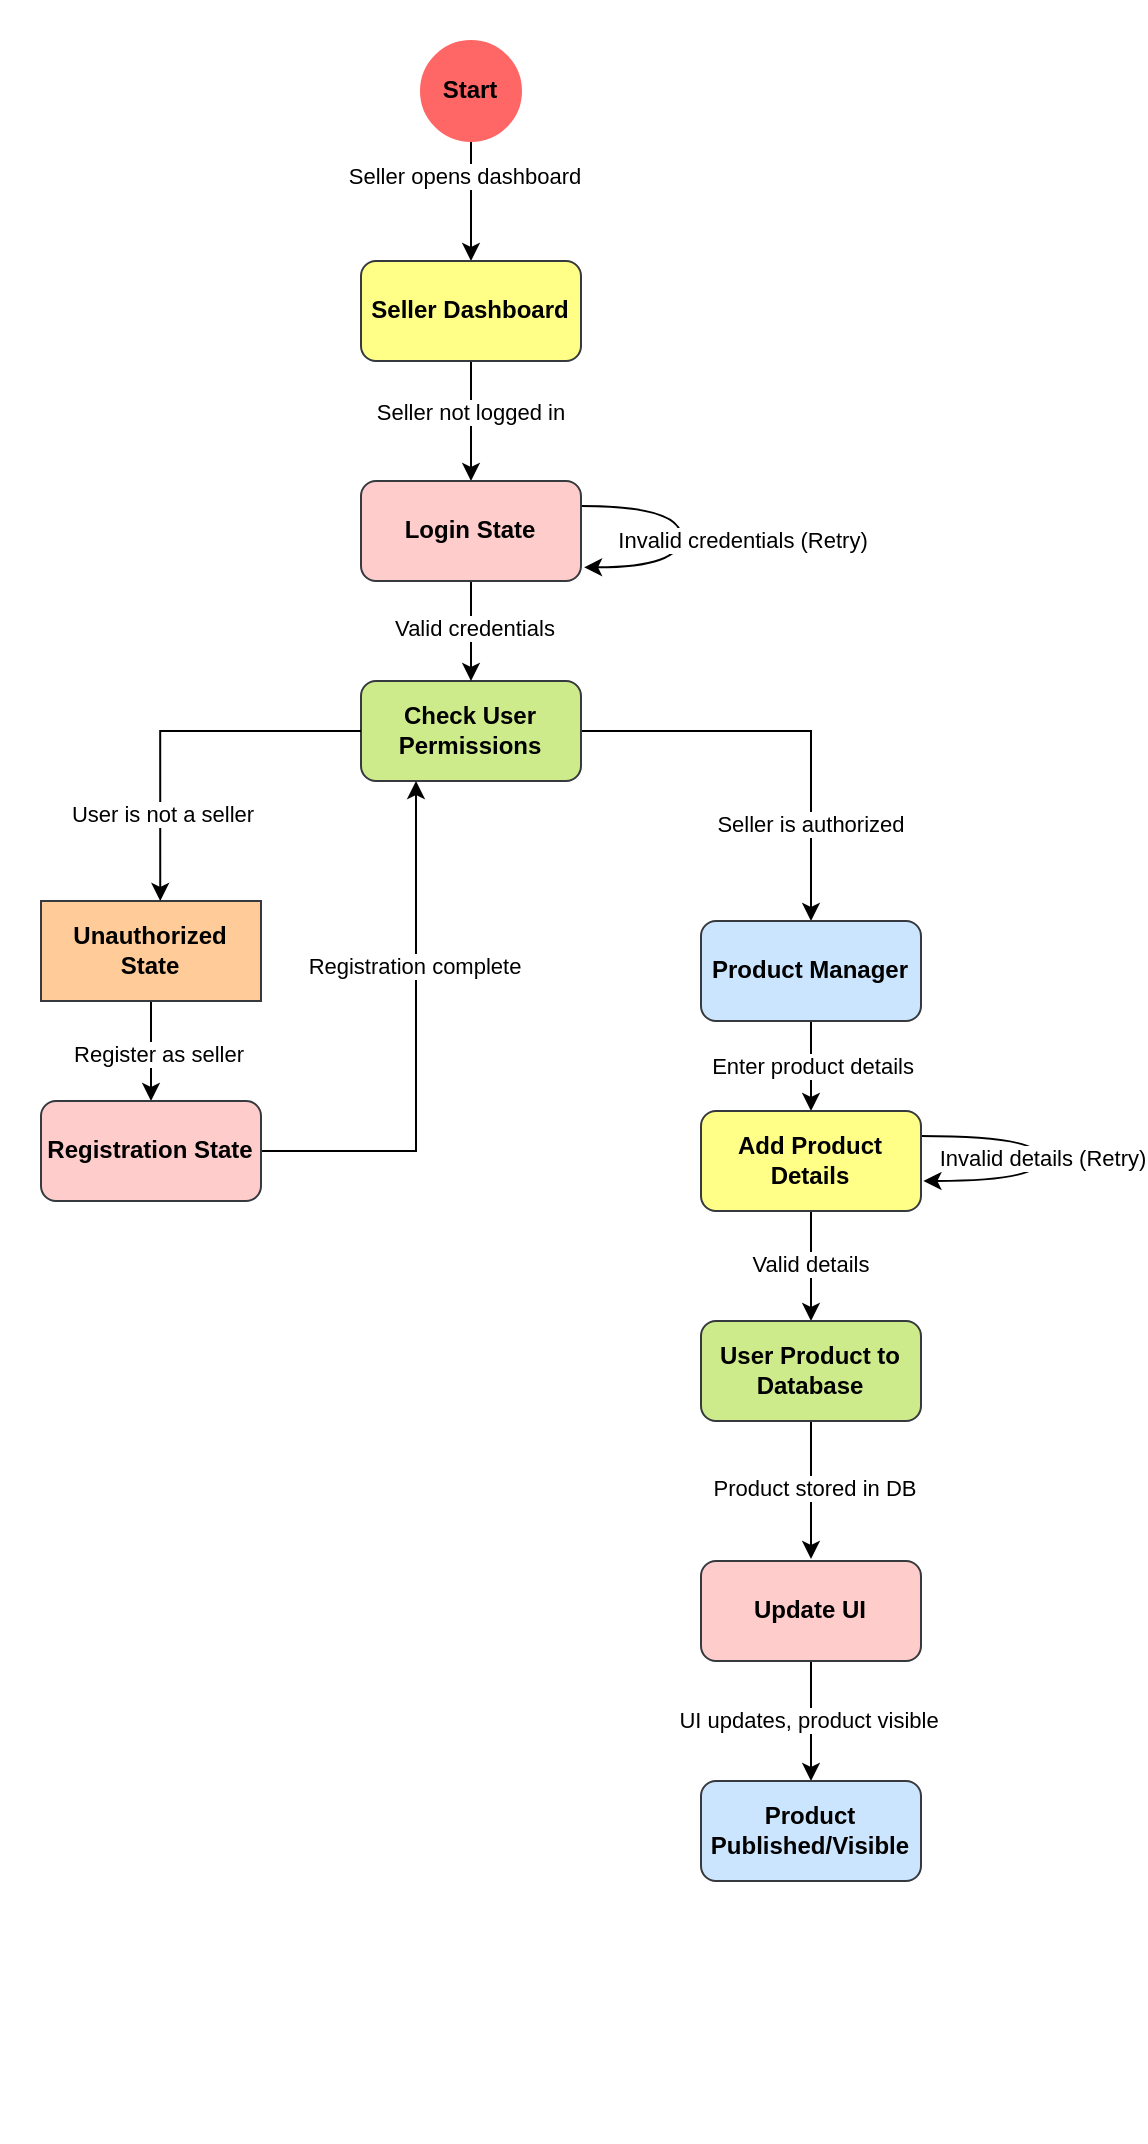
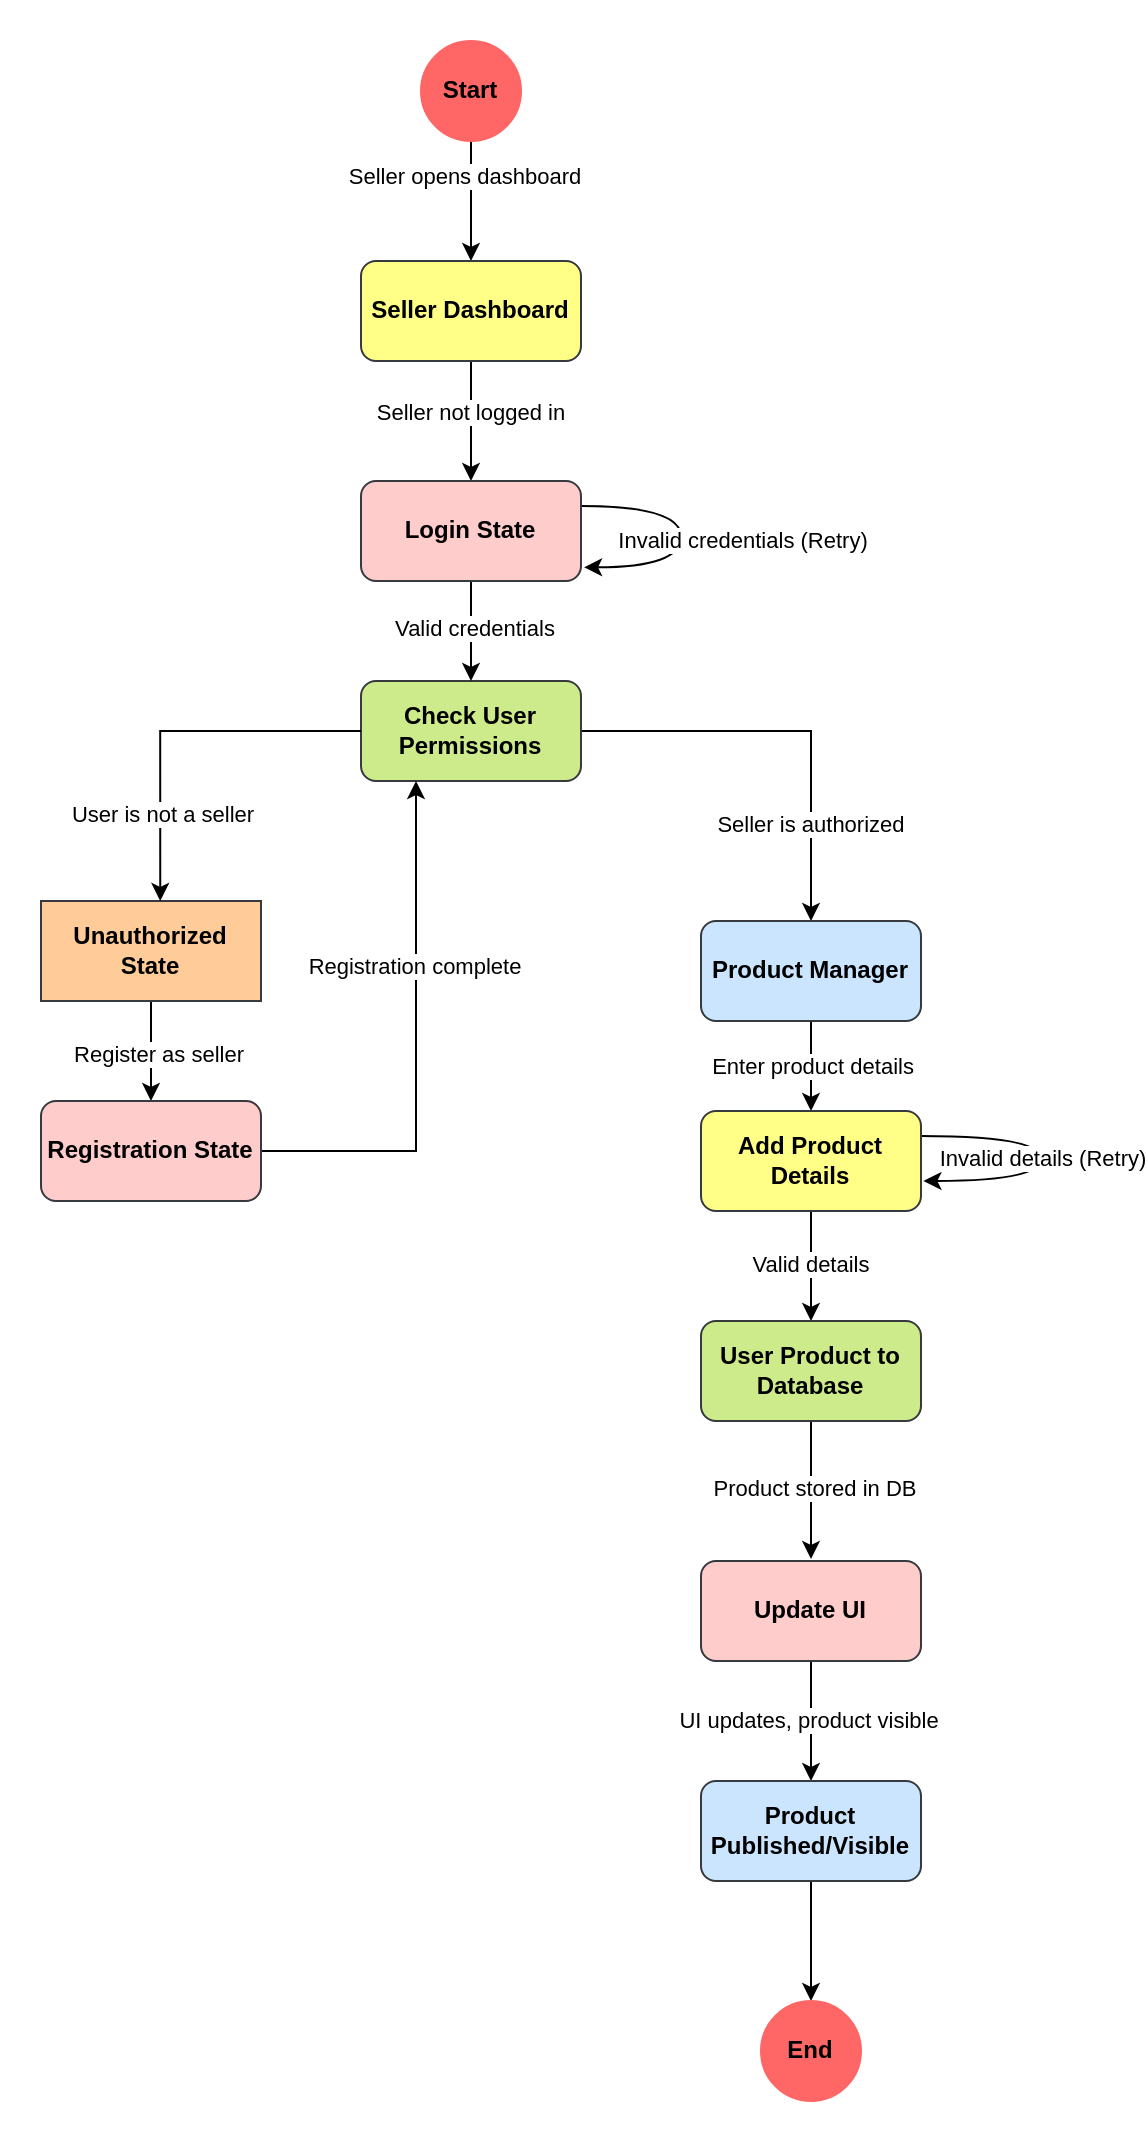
  <mxCell id="0" />
  <mxCell id="1" parent="0" />
  <mxCell id="2" value="" style="edgeStyle=orthogonalEdgeStyle;rounded=0;orthogonalLoop=1;jettySize=auto;html=1;" edge="1" parent="1" source="4" target="7"><mxGeometry relative="1" as="geometry" /></mxCell>
  <mxCell id="3" value="Seller opens dashboard" style="edgeLabel;html=1;align=center;verticalAlign=middle;resizable=0;points=[];" vertex="1" connectable="0" parent="2"><mxGeometry x="-0.433" y="-4" relative="1" as="geometry"><mxPoint as="offset" /></mxGeometry></mxCell>
  <mxCell id="4" value="Start" style="ellipse;whiteSpace=wrap;html=1;aspect=fixed;fillColor=#FF6666;strokeColor=#FF6666;fontStyle=1" vertex="1" parent="1"><mxGeometry x="210" width="50" height="50" as="geometry" y="20" /></mxCell>
  <mxCell id="5" style="edgeStyle=orthogonalEdgeStyle;rounded=0;orthogonalLoop=1;jettySize=auto;html=1;entryX=0.5;entryY=0;entryDx=0;entryDy=0;" edge="1" parent="1" source="7" target="18"><mxGeometry relative="1" as="geometry" /></mxCell>
  <mxCell id="6" value="Seller not logged in" style="edgeLabel;html=1;align=center;verticalAlign=middle;resizable=0;points=[];" vertex="1" connectable="0" parent="5"><mxGeometry x="-0.171" y="-1" relative="1" as="geometry"><mxPoint as="offset" /></mxGeometry></mxCell>
  <mxCell id="7" value="Seller Dashboard" style="rounded=1;whiteSpace=wrap;html=1;fontStyle=1;fillColor=#ffff88;strokeColor=#36393d;" vertex="1" parent="1"><mxGeometry x="180" y="130" width="110" height="50" as="geometry" /></mxCell>
  <mxCell id="8" style="edgeStyle=orthogonalEdgeStyle;rounded=0;orthogonalLoop=1;jettySize=auto;html=1;entryX=0.5;entryY=0;entryDx=0;entryDy=0;" edge="1" parent="1" source="10" target="24"><mxGeometry relative="1" as="geometry" /></mxCell>
  <mxCell id="9" value="Seller is authorized" style="edgeLabel;html=1;align=center;verticalAlign=middle;resizable=0;points=[];" vertex="1" connectable="0" parent="8"><mxGeometry x="0.529" y="-1" relative="1" as="geometry"><mxPoint as="offset" /></mxGeometry></mxCell>
  <mxCell id="10" value="Check User Permissions" style="rounded=1;whiteSpace=wrap;html=1;fontStyle=1;fillColor=#cdeb8b;strokeColor=#36393d;" vertex="1" parent="1"><mxGeometry x="180" y="340" width="110" height="50" as="geometry" /></mxCell>
  <mxCell id="11" style="edgeStyle=orthogonalEdgeStyle;rounded=0;orthogonalLoop=1;jettySize=auto;html=1;entryX=0.5;entryY=0;entryDx=0;entryDy=0;" edge="1" parent="1" source="13" target="21"><mxGeometry relative="1" as="geometry" /></mxCell>
  <mxCell id="12" value="Register as seller" style="edgeLabel;html=1;align=center;verticalAlign=middle;resizable=0;points=[];" vertex="1" connectable="0" parent="11"><mxGeometry x="0.04" y="3" relative="1" as="geometry"><mxPoint as="offset" /></mxGeometry></mxCell>
  <mxCell id="13" value="Unauthorized State" style="whiteSpace=wrap;html=1;fontStyle=1;fillColor=#ffcc99;strokeColor=#36393d;rounded=0;" vertex="1" parent="1"><mxGeometry x="20" y="450" width="110" height="50" as="geometry" /></mxCell>
  <mxCell id="14" style="edgeStyle=orthogonalEdgeStyle;rounded=0;orthogonalLoop=1;jettySize=auto;html=1;exitX=1;exitY=0.25;exitDx=0;exitDy=0;curved=1;entryX=1.014;entryY=0.863;entryDx=0;entryDy=0;entryPerimeter=0;" edge="1" parent="1" source="18" target="18"><mxGeometry relative="1" as="geometry"><mxPoint x="360" y="280" as="targetPoint" /><Array as="points"><mxPoint x="340" y="253" /><mxPoint x="340" y="283" /></Array></mxGeometry></mxCell>
  <mxCell id="15" value="Invalid credentials (Retry)" style="edgeLabel;html=1;align=center;verticalAlign=middle;resizable=0;points=[];" vertex="1" connectable="0" parent="14"><mxGeometry x="0.01" y="-1" relative="1" as="geometry"><mxPoint x="31" y="2" as="offset" /></mxGeometry></mxCell>
  <mxCell id="16" style="edgeStyle=orthogonalEdgeStyle;rounded=0;orthogonalLoop=1;jettySize=auto;html=1;entryX=0.5;entryY=0;entryDx=0;entryDy=0;" edge="1" parent="1" source="18" target="10"><mxGeometry relative="1" as="geometry" /></mxCell>
  <mxCell id="17" value="Valid credentials" style="edgeLabel;html=1;align=center;verticalAlign=middle;resizable=0;points=[];" vertex="1" connectable="0" parent="16"><mxGeometry x="-0.086" y="1" relative="1" as="geometry"><mxPoint as="offset" /></mxGeometry></mxCell>
  <mxCell id="18" value="Login State" style="rounded=1;whiteSpace=wrap;html=1;fontStyle=1;fillColor=#ffcccc;strokeColor=#36393d;" vertex="1" parent="1"><mxGeometry x="180" y="240" width="110" height="50" as="geometry" /></mxCell>
  <mxCell id="19" style="edgeStyle=orthogonalEdgeStyle;rounded=0;orthogonalLoop=1;jettySize=auto;html=1;exitX=1;exitY=0.5;exitDx=0;exitDy=0;entryX=0.25;entryY=1;entryDx=0;entryDy=0;" edge="1" parent="1" source="21" target="10"><mxGeometry relative="1" as="geometry" /></mxCell>
  <mxCell id="20" value="Registration complete" style="edgeLabel;html=1;align=center;verticalAlign=middle;resizable=0;points=[];" vertex="1" connectable="0" parent="19"><mxGeometry x="0.299" y="1" relative="1" as="geometry"><mxPoint as="offset" /></mxGeometry></mxCell>
  <mxCell id="21" value="Registration State" style="rounded=1;whiteSpace=wrap;html=1;fontStyle=1;fillColor=#ffcccc;strokeColor=#36393d;" vertex="1" parent="1"><mxGeometry x="20" y="550" width="110" height="50" as="geometry" /></mxCell>
  <mxCell id="22" style="edgeStyle=orthogonalEdgeStyle;rounded=0;orthogonalLoop=1;jettySize=auto;html=1;exitX=0.5;exitY=1;exitDx=0;exitDy=0;entryX=0.5;entryY=0;entryDx=0;entryDy=0;" edge="1" parent="1" source="24" target="29"><mxGeometry relative="1" as="geometry" /></mxCell>
  <mxCell id="23" value="Enter product details" style="edgeLabel;html=1;align=center;verticalAlign=middle;resizable=0;points=[];" vertex="1" connectable="0" parent="22"><mxGeometry x="-0.035" relative="1" as="geometry"><mxPoint as="offset" /></mxGeometry></mxCell>
  <mxCell id="24" value="Product Manager" style="rounded=1;whiteSpace=wrap;html=1;fontStyle=1;fillColor=#cce5ff;strokeColor=#36393d;" vertex="1" parent="1"><mxGeometry x="350" y="460" width="110" height="50" as="geometry" /></mxCell>
  <mxCell id="25" style="edgeStyle=orthogonalEdgeStyle;rounded=0;orthogonalLoop=1;jettySize=auto;html=1;entryX=1.011;entryY=0.7;entryDx=0;entryDy=0;entryPerimeter=0;curved=1;exitX=1;exitY=0.25;exitDx=0;exitDy=0;" edge="1" parent="1" source="29" target="29"><mxGeometry relative="1" as="geometry"><mxPoint x="470" y="590" as="targetPoint" /><Array as="points"><mxPoint x="520" y="568" /><mxPoint x="520" y="590" /></Array></mxGeometry></mxCell>
  <mxCell id="26" value="Invalid details (Retry)" style="edgeLabel;html=1;align=center;verticalAlign=middle;resizable=0;points=[];" vertex="1" connectable="0" parent="25"><mxGeometry x="-0.002" relative="1" as="geometry"><mxPoint as="offset" /></mxGeometry></mxCell>
  <mxCell id="27" style="edgeStyle=orthogonalEdgeStyle;rounded=0;orthogonalLoop=1;jettySize=auto;html=1;entryX=0.5;entryY=0;entryDx=0;entryDy=0;" edge="1" parent="1" source="29" target="32"><mxGeometry relative="1" as="geometry" /></mxCell>
  <mxCell id="28" value="Valid details" style="edgeLabel;html=1;align=center;verticalAlign=middle;resizable=0;points=[];" vertex="1" connectable="0" parent="27"><mxGeometry x="-0.062" y="-1" relative="1" as="geometry"><mxPoint as="offset" /></mxGeometry></mxCell>
  <mxCell id="29" value="Add Product Details" style="rounded=1;whiteSpace=wrap;html=1;fontStyle=1;fillColor=#ffff88;strokeColor=#36393d;" vertex="1" parent="1"><mxGeometry x="350" y="555" width="110" height="50" as="geometry" /></mxCell>
  <mxCell id="30" style="edgeStyle=orthogonalEdgeStyle;rounded=0;orthogonalLoop=1;jettySize=auto;html=1;" edge="1" parent="1" source="32"><mxGeometry relative="1" as="geometry"><mxPoint x="405" y="779" as="targetPoint" /></mxGeometry></mxCell>
  <mxCell id="31" value="Product stored in DB" style="edgeLabel;html=1;align=center;verticalAlign=middle;resizable=0;points=[];" vertex="1" connectable="0" parent="30"><mxGeometry x="-0.046" y="1" relative="1" as="geometry"><mxPoint as="offset" /></mxGeometry></mxCell>
  <mxCell id="32" value="User Product to Database" style="rounded=1;whiteSpace=wrap;html=1;fontStyle=1;fillColor=#cdeb8b;strokeColor=#36393d;" vertex="1" parent="1"><mxGeometry x="350" y="660" width="110" height="50" as="geometry" /></mxCell>
  <mxCell id="33" style="edgeStyle=orthogonalEdgeStyle;rounded=0;orthogonalLoop=1;jettySize=auto;html=1;entryX=0.5;entryY=0;entryDx=0;entryDy=0;" edge="1" parent="1" source="35" target="37"><mxGeometry relative="1" as="geometry" /></mxCell>
  <mxCell id="34" value="UI updates, product visible" style="edgeLabel;html=1;align=center;verticalAlign=middle;resizable=0;points=[];" vertex="1" connectable="0" parent="33"><mxGeometry x="-0.048" y="-2" relative="1" as="geometry"><mxPoint as="offset" /></mxGeometry></mxCell>
  <mxCell id="35" value="Update UI" style="rounded=1;whiteSpace=wrap;html=1;fontStyle=1;fillColor=#ffcccc;strokeColor=#36393d;" vertex="1" parent="1"><mxGeometry x="350" y="780" width="110" height="50" as="geometry" /></mxCell>
+ <mxCell id="36" style="edgeStyle=orthogonalEdgeStyle;rounded=0;orthogonalLoop=1;jettySize=auto;html=1;exitX=0.5;exitY=1;exitDx=0;exitDy=0;entryX=0.5;entryY=0;entryDx=0;entryDy=0;" edge="1" parent="1" source="37" target="38"><mxGeometry relative="1" as="geometry" /></mxCell>
  <mxCell id="37" value="Product Published/Visible" style="rounded=1;whiteSpace=wrap;html=1;fontStyle=1;fillColor=#cce5ff;strokeColor=#36393d;" vertex="1" parent="1"><mxGeometry x="350" y="890" width="110" height="50" as="geometry" /></mxCell>
+ <mxCell id="38" value="End" style="ellipse;whiteSpace=wrap;html=1;aspect=fixed;fillColor=#FF6666;strokeColor=#FF6666;fontStyle=1" vertex="1" parent="1"><mxGeometry x="380" y="1000" width="50" height="50" as="geometry" /></mxCell>
  <mxCell id="39" style="edgeStyle=orthogonalEdgeStyle;rounded=0;orthogonalLoop=1;jettySize=auto;html=1;entryX=0.542;entryY=0;entryDx=0;entryDy=0;entryPerimeter=0;" edge="1" parent="1" source="10" target="13"><mxGeometry relative="1" as="geometry" /></mxCell>
  <mxCell id="40" value="User is not a seller" style="edgeLabel;html=1;align=center;verticalAlign=middle;resizable=0;points=[];" vertex="1" connectable="0" parent="39"><mxGeometry x="0.531" y="1" relative="1" as="geometry"><mxPoint as="offset" /></mxGeometry></mxCell>
